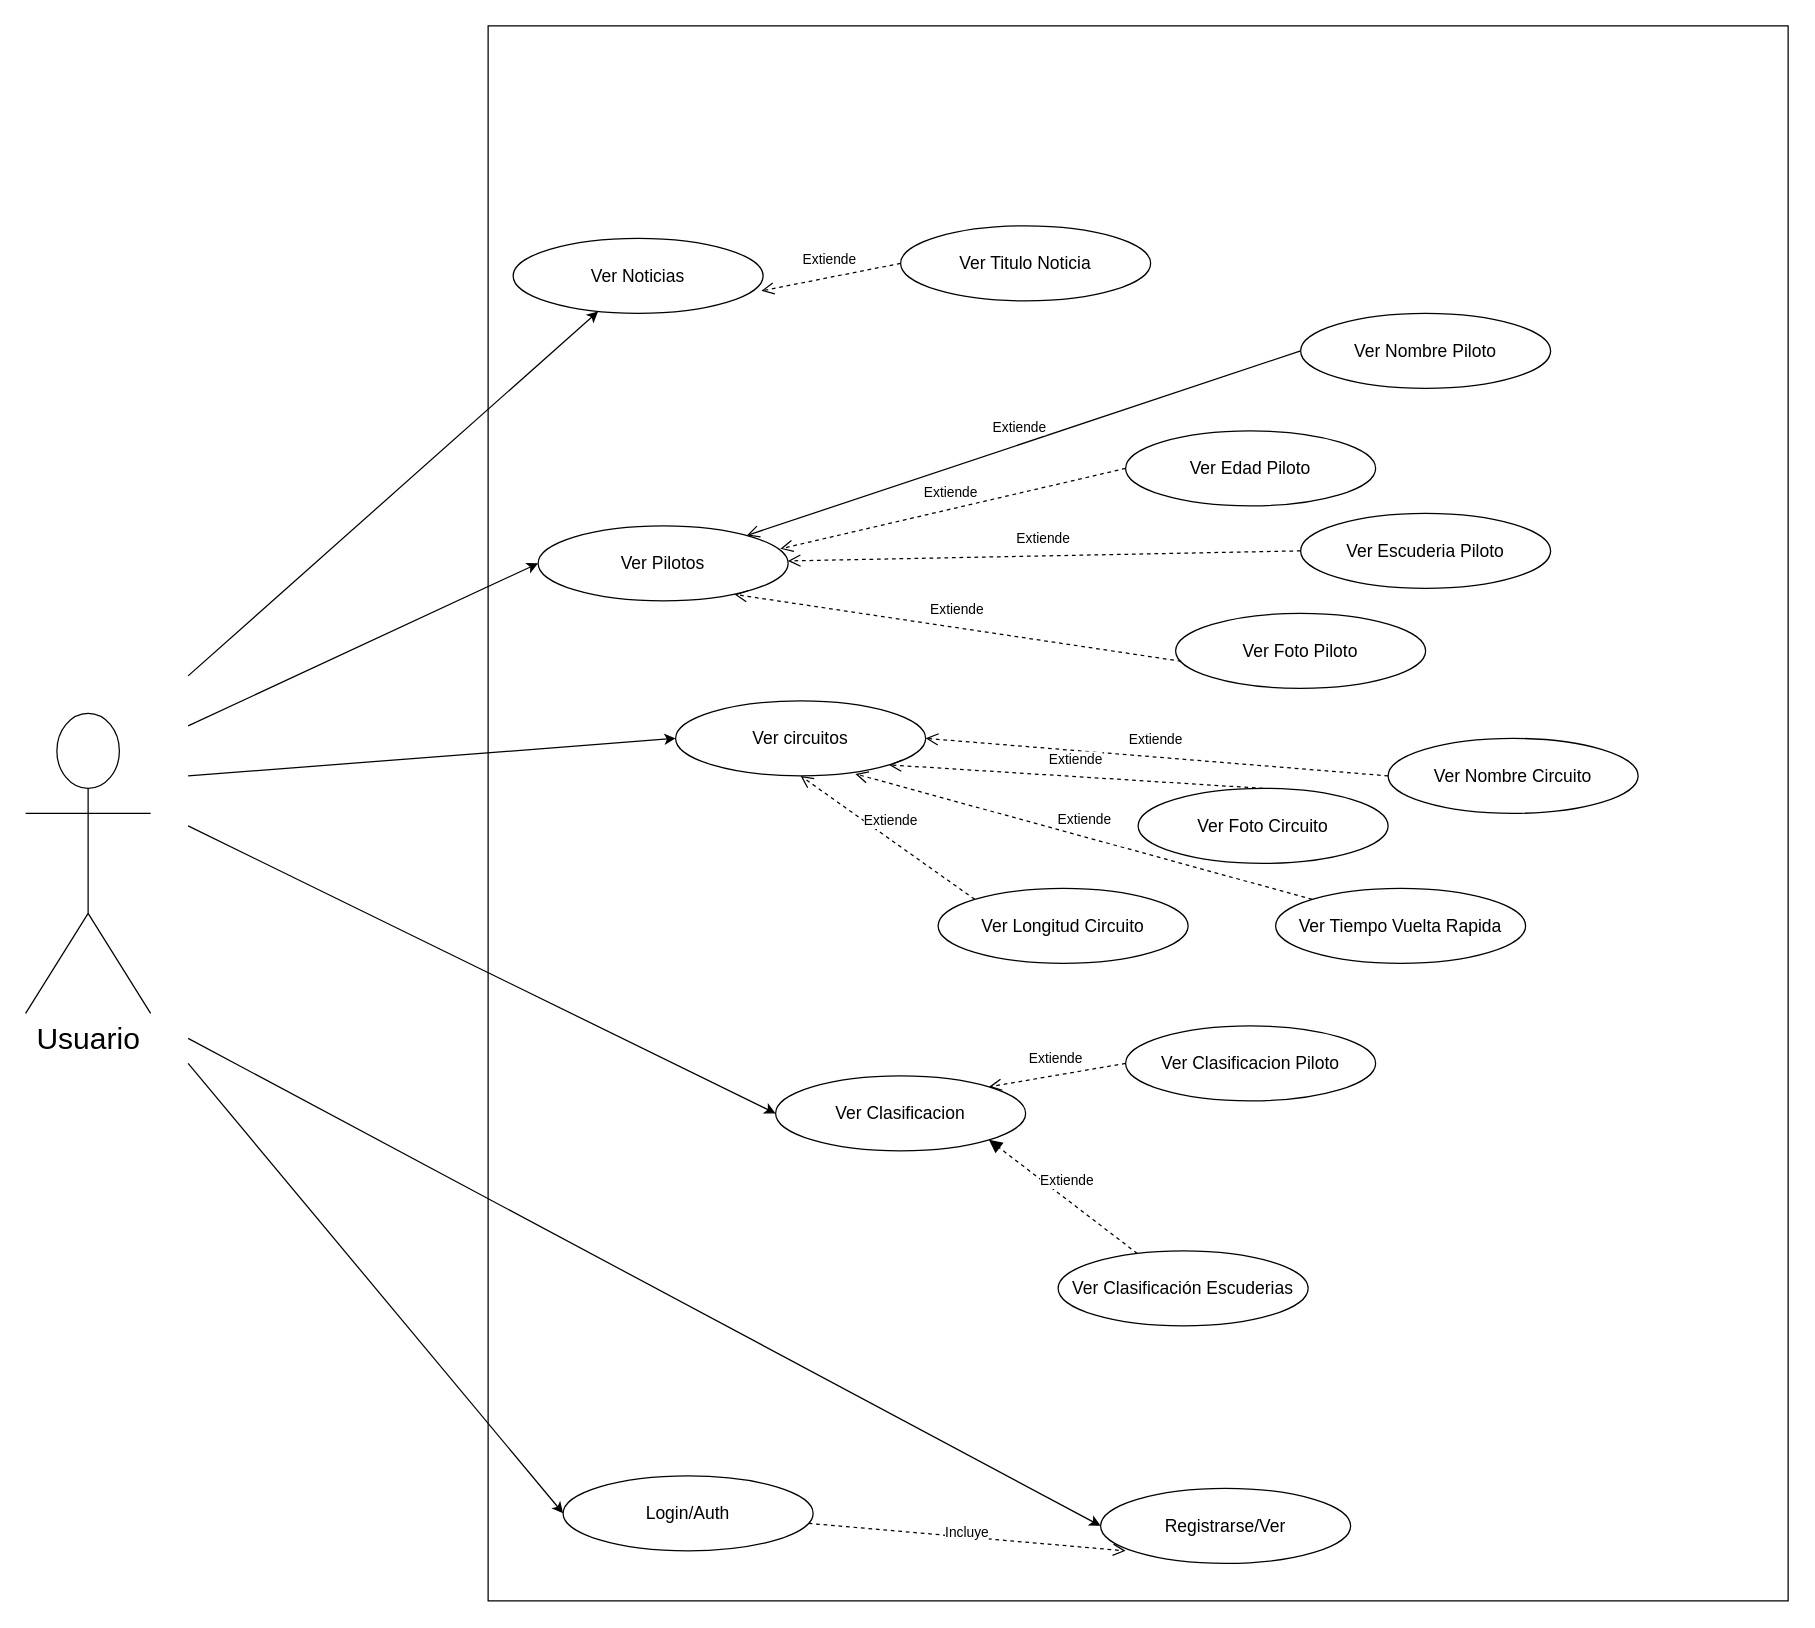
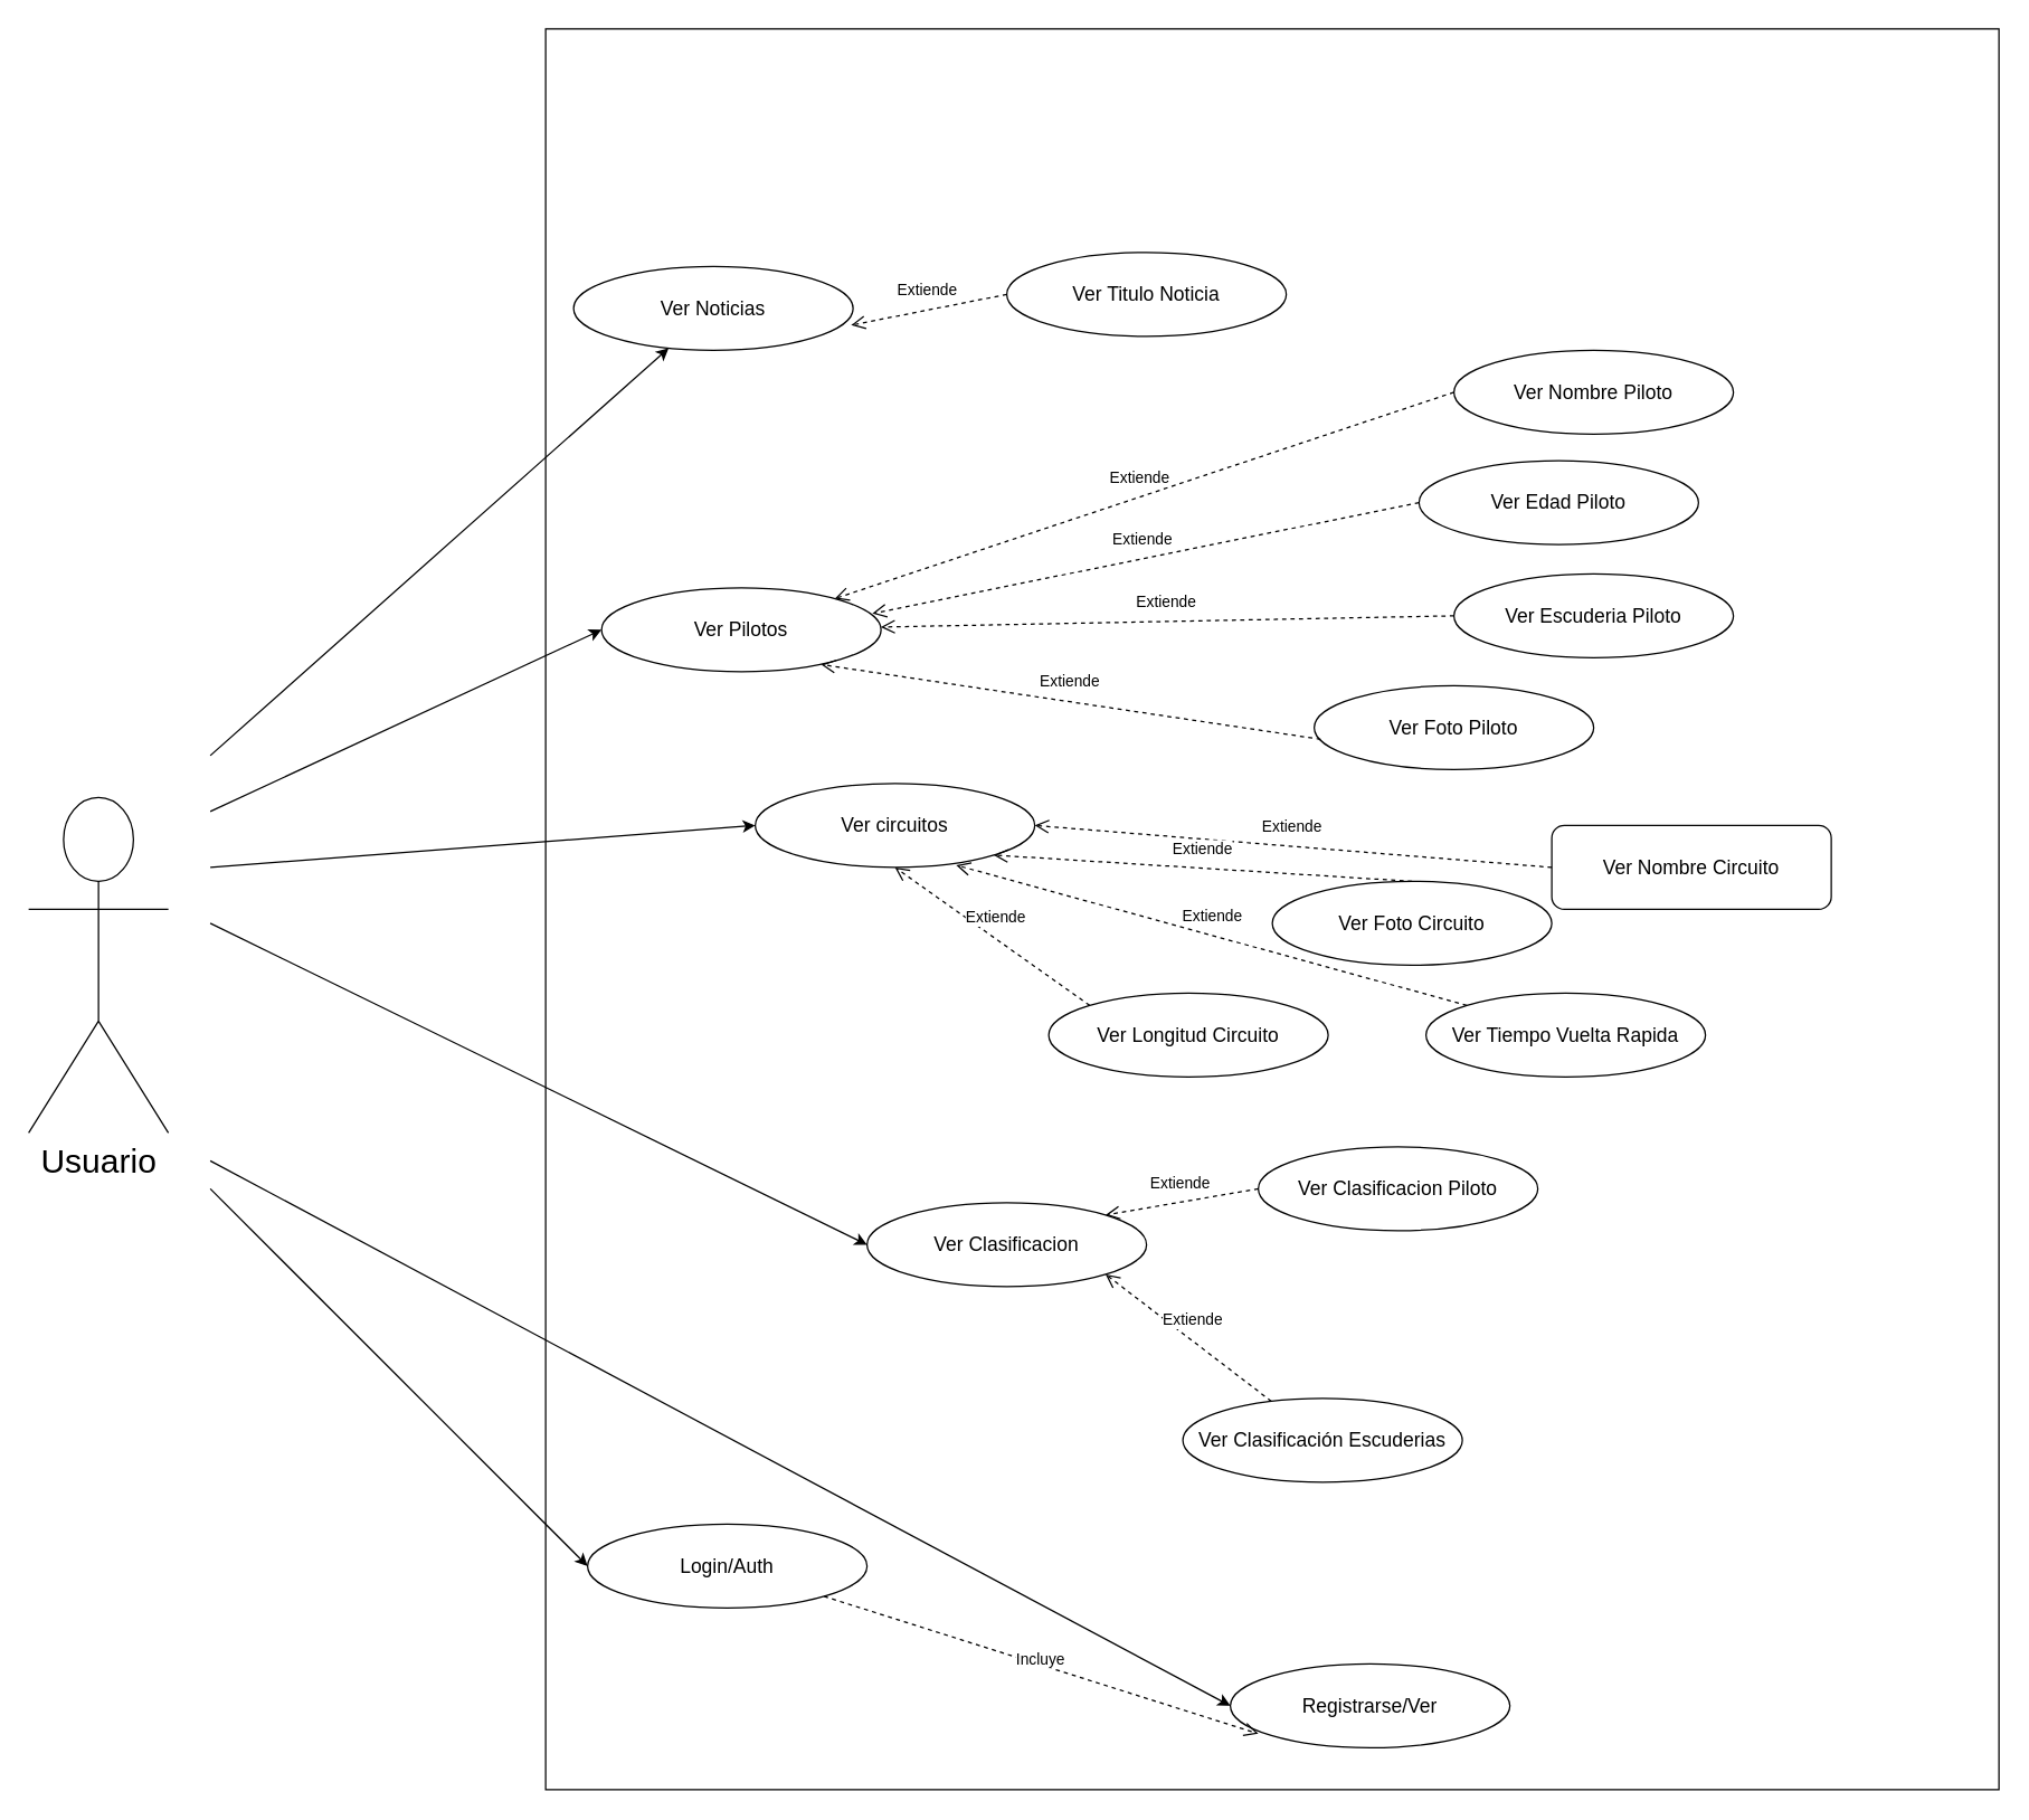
  <mxCell id="0" />
  <mxCell id="1" parent="0" />
  <mxCell id="2" value="&lt;font style=&quot;font-size: 24px&quot;&gt;Usuario&lt;/font&gt;" style="shape=umlActor;verticalLabelPosition=bottom;labelBackgroundColor=#ffffff;verticalAlign=top;html=1;outlineConnect=0;" parent="1" vertex="1"><mxGeometry x="20" y="570" width="100" height="240" as="geometry" /></mxCell>
  <mxCell id="3" value="" style="rounded=0;whiteSpace=wrap;html=1;" parent="1" vertex="1"><mxGeometry x="390" y="20" width="1040" height="1260" as="geometry" /></mxCell>
  <mxCell id="4" value="&lt;font style=&quot;font-size: 14px&quot;&gt;Ver Noticias&lt;/font&gt;" style="ellipse;whiteSpace=wrap;html=1;" parent="1" vertex="1"><mxGeometry x="410" y="190" width="200" height="60" as="geometry" /></mxCell>
  <mxCell id="5" value="&lt;font style=&quot;font-size: 14px&quot;&gt;Registrarse/Ver&lt;/font&gt;" style="ellipse;whiteSpace=wrap;html=1;" parent="1" vertex="1"><mxGeometry x="880" y="1190" width="200" height="60" as="geometry" /></mxCell>
- <mxCell id="6" value="&lt;font style=&quot;font-size: 14px&quot;&gt;Login/Auth&lt;/font&gt;" style="ellipse;whiteSpace=wrap;html=1;" parent="1" vertex="1"><mxGeometry x="450" y="1180" width="200" height="60" as="geometry" /></mxCell>
+ <mxCell id="6" value="&lt;font style=&quot;font-size: 14px&quot;&gt;Login/Auth&lt;/font&gt;" style="ellipse;whiteSpace=wrap;html=1;" parent="1" vertex="1"><mxGeometry x="420" y="1090" width="200" height="60" as="geometry" /></mxCell>
  <mxCell id="7" value="&lt;font style=&quot;font-size: 14px&quot;&gt;Ver Titulo Noticia&lt;/font&gt;" style="ellipse;whiteSpace=wrap;html=1;" parent="1" vertex="1"><mxGeometry x="720" y="180" width="200" height="60" as="geometry" /></mxCell>
  <mxCell id="8" value="&lt;font style=&quot;font-size: 14px&quot;&gt;Ver Pilotos&lt;/font&gt;" style="ellipse;whiteSpace=wrap;html=1;" parent="1" vertex="1"><mxGeometry x="430" y="420" width="200" height="60" as="geometry" /></mxCell>
  <mxCell id="9" value="&lt;font style=&quot;font-size: 14px&quot;&gt;Ver Nombre Piloto&lt;/font&gt;" style="ellipse;whiteSpace=wrap;html=1;" parent="1" vertex="1"><mxGeometry x="1040" y="250" width="200" height="60" as="geometry" /></mxCell>
  <mxCell id="10" value="&lt;font style=&quot;font-size: 14px&quot;&gt;Ver Foto Piloto&lt;/font&gt;" style="ellipse;whiteSpace=wrap;html=1;" parent="1" vertex="1"><mxGeometry x="940" y="490" width="200" height="60" as="geometry" /></mxCell>
  <mxCell id="11" value="&lt;font style=&quot;font-size: 14px&quot;&gt;Ver Escuderia Piloto&lt;/font&gt;" style="ellipse;whiteSpace=wrap;html=1;" parent="1" vertex="1"><mxGeometry x="1040" y="410" width="200" height="60" as="geometry" /></mxCell>
  <mxCell id="12" style="edgeStyle=orthogonalEdgeStyle;rounded=0;orthogonalLoop=1;jettySize=auto;html=1;exitX=0.5;exitY=1;exitDx=0;exitDy=0;" parent="1" source="11" target="11" edge="1"><mxGeometry relative="1" as="geometry" /></mxCell>
  <mxCell id="13" value="&lt;font style=&quot;font-size: 14px&quot;&gt;Ver circuitos&lt;/font&gt;" style="ellipse;whiteSpace=wrap;html=1;" parent="1" vertex="1"><mxGeometry x="540" y="560" width="200" height="60" as="geometry" /></mxCell>
- <mxCell id="14" value="&lt;font style=&quot;font-size: 14px&quot;&gt;Ver Nombre Circuito&lt;br&gt;&lt;/font&gt;" style="ellipse;whiteSpace=wrap;html=1;" parent="1" vertex="1"><mxGeometry x="1110" y="590" width="200" height="60" as="geometry" /></mxCell>
- <mxCell id="15" value="&lt;font style=&quot;font-size: 14px&quot;&gt;Ver Edad Piloto&lt;/font&gt;" style="ellipse;whiteSpace=wrap;html=1;" parent="1" vertex="1"><mxGeometry x="900" y="344" width="200" height="60" as="geometry" /></mxCell>
+ <mxCell id="14" value="&lt;font style=&quot;font-size: 14px&quot;&gt;Ver Nombre Circuito&lt;br&gt;&lt;/font&gt;" style="whiteSpace=wrap;html=1;rounded=1;" parent="1" vertex="1"><mxGeometry x="1110" y="590" width="200" height="60" as="geometry" /></mxCell>
+ <mxCell id="15" value="&lt;font style=&quot;font-size: 14px&quot;&gt;Ver Edad Piloto&lt;/font&gt;" style="ellipse;whiteSpace=wrap;html=1;" parent="1" vertex="1"><mxGeometry x="1015" y="329" width="200" height="60" as="geometry" /></mxCell>
  <mxCell id="16" value="" style="endArrow=classic;html=1;" parent="1" target="4" edge="1"><mxGeometry width="50" height="50" relative="1" as="geometry"><mxPoint x="150" y="540" as="sourcePoint" /><mxPoint x="210" y="319" as="targetPoint" /></mxGeometry></mxCell>
  <mxCell id="17" value="Extiende" style="html=1;verticalAlign=bottom;endArrow=open;dashed=1;endSize=8;exitX=0;exitY=0.5;exitDx=0;exitDy=0;entryX=0.993;entryY=0.7;entryDx=0;entryDy=0;entryPerimeter=0;" parent="1" source="7" target="4" edge="1"><mxGeometry x="0.005" y="-5" relative="1" as="geometry"><mxPoint x="810.45" y="246.42" as="sourcePoint" /><mxPoint x="580" y="253.576" as="targetPoint" /><mxPoint as="offset" /></mxGeometry></mxCell>
  <mxCell id="18" value="" style="endArrow=classic;html=1;entryX=0;entryY=0.5;entryDx=0;entryDy=0;" parent="1" target="5" edge="1"><mxGeometry width="50" height="50" relative="1" as="geometry"><mxPoint x="150" y="830" as="sourcePoint" /><mxPoint x="511.265" y="148.735" as="targetPoint" /></mxGeometry></mxCell>
  <mxCell id="19" value="" style="endArrow=classic;html=1;entryX=0;entryY=0.5;entryDx=0;entryDy=0;" parent="1" target="6" edge="1"><mxGeometry width="50" height="50" relative="1" as="geometry"><mxPoint x="150" y="850" as="sourcePoint" /><mxPoint x="540" y="975" as="targetPoint" /></mxGeometry></mxCell>
  <mxCell id="20" value="Incluye" style="html=1;verticalAlign=bottom;endArrow=open;dashed=1;endSize=8;entryX=0.1;entryY=0.833;entryDx=0;entryDy=0;entryPerimeter=0;" parent="1" source="6" target="5" edge="1"><mxGeometry x="0.005" y="-5" relative="1" as="geometry"><mxPoint x="1030" y="1020" as="sourcePoint" /><mxPoint x="760" y="910" as="targetPoint" /><mxPoint as="offset" /></mxGeometry></mxCell>
  <mxCell id="21" value="" style="endArrow=classic;html=1;entryX=0;entryY=0.5;entryDx=0;entryDy=0;" parent="1" target="8" edge="1"><mxGeometry width="50" height="50" relative="1" as="geometry"><mxPoint x="150" y="580" as="sourcePoint" /><mxPoint x="530" y="850" as="targetPoint" /></mxGeometry></mxCell>
- <mxCell id="22" value="Extiende" style="html=1;verticalAlign=bottom;endArrow=open;dashed=0;endSize=8;exitX=0;exitY=0.5;exitDx=0;exitDy=0;" parent="1" source="9" target="8" edge="1"><mxGeometry x="0.005" y="-5" relative="1" as="geometry"><mxPoint x="720" y="344" as="sourcePoint" /><mxPoint x="450" y="234" as="targetPoint" /><mxPoint as="offset" /></mxGeometry></mxCell>
+ <mxCell id="22" value="Extiende" style="html=1;verticalAlign=bottom;endArrow=open;dashed=1;endSize=8;exitX=0;exitY=0.5;exitDx=0;exitDy=0;" parent="1" source="9" target="8" edge="1"><mxGeometry x="0.005" y="-5" relative="1" as="geometry"><mxPoint x="720" y="344" as="sourcePoint" /><mxPoint x="450" y="234" as="targetPoint" /><mxPoint as="offset" /></mxGeometry></mxCell>
  <mxCell id="23" value="Extiende" style="html=1;verticalAlign=bottom;endArrow=open;dashed=1;endSize=8;exitX=0;exitY=0.5;exitDx=0;exitDy=0;entryX=0.969;entryY=0.306;entryDx=0;entryDy=0;entryPerimeter=0;" parent="1" source="15" target="8" edge="1"><mxGeometry x="0.005" y="-5" relative="1" as="geometry"><mxPoint x="755" y="350" as="sourcePoint" /><mxPoint x="590.629" y="434.129" as="targetPoint" /><mxPoint as="offset" /></mxGeometry></mxCell>
  <mxCell id="24" value="Extiende" style="html=1;verticalAlign=bottom;endArrow=open;dashed=1;endSize=8;exitX=0;exitY=0.5;exitDx=0;exitDy=0;exitPerimeter=0;" parent="1" source="11" target="8" edge="1"><mxGeometry x="0.005" y="-5" relative="1" as="geometry"><mxPoint x="745" y="485.87" as="sourcePoint" /><mxPoint x="580.629" y="569.999" as="targetPoint" /><mxPoint as="offset" /></mxGeometry></mxCell>
  <mxCell id="25" value="Extiende" style="html=1;verticalAlign=bottom;endArrow=open;dashed=1;endSize=8;exitX=0.023;exitY=0.639;exitDx=0;exitDy=0;exitPerimeter=0;entryX=0.786;entryY=0.914;entryDx=0;entryDy=0;entryPerimeter=0;" parent="1" source="10" target="8" edge="1"><mxGeometry x="0.005" y="-5" relative="1" as="geometry"><mxPoint x="724.37" y="545.87" as="sourcePoint" /><mxPoint x="559.999" y="629.999" as="targetPoint" /><mxPoint as="offset" /></mxGeometry></mxCell>
  <mxCell id="26" value="" style="endArrow=classic;html=1;entryX=0;entryY=0.5;entryDx=0;entryDy=0;" parent="1" target="13" edge="1"><mxGeometry width="50" height="50" relative="1" as="geometry"><mxPoint x="150" y="620" as="sourcePoint" /><mxPoint x="520" y="1040" as="targetPoint" /></mxGeometry></mxCell>
  <mxCell id="27" value="Extiende" style="html=1;verticalAlign=bottom;endArrow=open;dashed=1;endSize=8;exitX=0;exitY=0.5;exitDx=0;exitDy=0;entryX=1;entryY=0.5;entryDx=0;entryDy=0;" parent="1" source="14" target="13" edge="1"><mxGeometry x="0.005" y="-5" relative="1" as="geometry"><mxPoint x="1086.2" y="640" as="sourcePoint" /><mxPoint x="950" y="669" as="targetPoint" /><mxPoint as="offset" /></mxGeometry></mxCell>
  <mxCell id="28" value="" style="endArrow=classic;html=1;entryX=0;entryY=0.5;entryDx=0;entryDy=0;" parent="1" target="36" edge="1"><mxGeometry width="50" height="50" relative="1" as="geometry"><mxPoint x="150" y="660" as="sourcePoint" /><mxPoint x="730" y="799.98" as="targetPoint" /></mxGeometry></mxCell>
  <mxCell id="29" style="edgeStyle=orthogonalEdgeStyle;rounded=0;orthogonalLoop=1;jettySize=auto;html=1;exitX=0.5;exitY=1;exitDx=0;exitDy=0;" parent="1" source="6" target="6" edge="1"><mxGeometry relative="1" as="geometry" /></mxCell>
  <mxCell id="30" value="&lt;font style=&quot;font-size: 14px&quot;&gt;Ver Foto Circuito&lt;/font&gt;" style="ellipse;whiteSpace=wrap;html=1;" vertex="1" parent="1"><mxGeometry x="910" y="630" width="200" height="60" as="geometry" /></mxCell>
  <mxCell id="31" value="Extiende" style="html=1;verticalAlign=bottom;endArrow=open;dashed=1;endSize=8;exitX=0.5;exitY=0;exitDx=0;exitDy=0;entryX=1;entryY=1;entryDx=0;entryDy=0;" edge="1" parent="1" source="30" target="13"><mxGeometry x="0.005" y="-5" relative="1" as="geometry"><mxPoint x="940" y="610" as="sourcePoint" /><mxPoint x="750" y="600" as="targetPoint" /><mxPoint as="offset" /></mxGeometry></mxCell>
  <mxCell id="32" value="&lt;font style=&quot;font-size: 14px&quot;&gt;Ver Tiempo Vuelta Rapida&lt;br&gt;&lt;/font&gt;" style="ellipse;whiteSpace=wrap;html=1;" vertex="1" parent="1"><mxGeometry x="1020" y="710" width="200" height="60" as="geometry" /></mxCell>
  <mxCell id="33" value="Extiende" style="html=1;verticalAlign=bottom;endArrow=open;dashed=1;endSize=8;exitX=0;exitY=0;exitDx=0;exitDy=0;entryX=0.719;entryY=0.974;entryDx=0;entryDy=0;entryPerimeter=0;" edge="1" parent="1" source="32" target="13"><mxGeometry x="0.005" y="-5" relative="1" as="geometry"><mxPoint x="980" y="640" as="sourcePoint" /><mxPoint x="720.711" y="621.213" as="targetPoint" /><mxPoint as="offset" /></mxGeometry></mxCell>
  <mxCell id="34" value="&lt;font style=&quot;font-size: 14px&quot;&gt;Ver Longitud Circuito&lt;br&gt;&lt;/font&gt;" style="ellipse;whiteSpace=wrap;html=1;" vertex="1" parent="1"><mxGeometry x="750" y="710" width="200" height="60" as="geometry" /></mxCell>
  <mxCell id="35" value="Extiende" style="html=1;verticalAlign=bottom;endArrow=open;dashed=1;endSize=8;exitX=0;exitY=0;exitDx=0;exitDy=0;entryX=0.5;entryY=1;entryDx=0;entryDy=0;" edge="1" parent="1" source="34" target="13"><mxGeometry x="0.005" y="-5" relative="1" as="geometry"><mxPoint x="1059.289" y="728.787" as="sourcePoint" /><mxPoint x="693.8" y="628.44" as="targetPoint" /><mxPoint as="offset" /></mxGeometry></mxCell>
  <mxCell id="36" value="&lt;font style=&quot;font-size: 14px&quot;&gt;Ver Clasificacion&lt;/font&gt;" style="ellipse;whiteSpace=wrap;html=1;" vertex="1" parent="1"><mxGeometry x="620" y="860" width="200" height="60" as="geometry" /></mxCell>
  <mxCell id="37" value="&lt;font style=&quot;font-size: 14px&quot;&gt;Ver Clasificación Escuderias&lt;br&gt;&lt;/font&gt;" style="ellipse;whiteSpace=wrap;html=1;" vertex="1" parent="1"><mxGeometry x="846" y="1000" width="200" height="60" as="geometry" /></mxCell>
  <mxCell id="38" value="&lt;font style=&quot;font-size: 14px&quot;&gt;Ver Clasificacion Piloto&lt;br&gt;&lt;/font&gt;" style="ellipse;whiteSpace=wrap;html=1;" vertex="1" parent="1"><mxGeometry x="900" y="820" width="200" height="60" as="geometry" /></mxCell>
  <mxCell id="39" value="Extiende" style="html=1;verticalAlign=bottom;endArrow=open;dashed=1;endSize=8;exitX=0;exitY=0.5;exitDx=0;exitDy=0;entryX=1;entryY=0;entryDx=0;entryDy=0;" edge="1" parent="1" source="38" target="36"><mxGeometry x="0.005" y="-5" relative="1" as="geometry"><mxPoint x="1019.289" y="988.787" as="sourcePoint" /><mxPoint x="880" y="890" as="targetPoint" /><mxPoint as="offset" /></mxGeometry></mxCell>
- <mxCell id="40" value="Extiende" style="html=1;verticalAlign=bottom;endArrow=block;dashed=1;endSize=8;entryX=1;entryY=1;entryDx=0;entryDy=0;" edge="1" parent="1" source="37" target="36"><mxGeometry x="0.005" y="-5" relative="1" as="geometry"><mxPoint x="910" y="860" as="sourcePoint" /><mxPoint x="810.711" y="878.787" as="targetPoint" /><mxPoint as="offset" /></mxGeometry></mxCell>
+ <mxCell id="40" value="Extiende" style="html=1;verticalAlign=bottom;endArrow=open;dashed=1;endSize=8;entryX=1;entryY=1;entryDx=0;entryDy=0;" edge="1" parent="1" source="37" target="36"><mxGeometry x="0.005" y="-5" relative="1" as="geometry"><mxPoint x="910" y="860" as="sourcePoint" /><mxPoint x="810.711" y="878.787" as="targetPoint" /><mxPoint as="offset" /></mxGeometry></mxCell>
